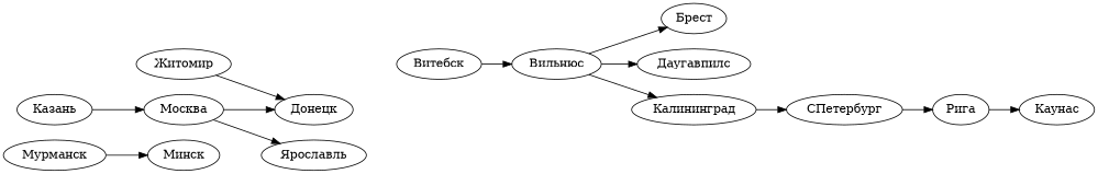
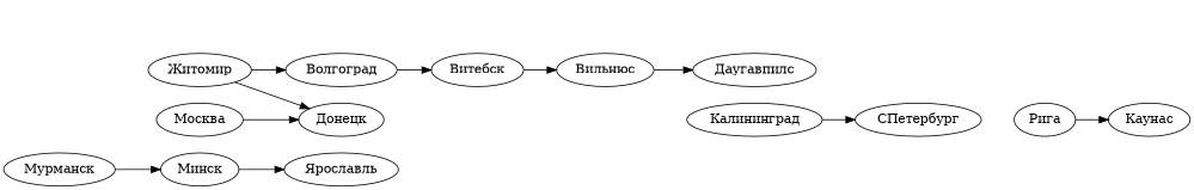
  digraph {
    rankdir=LR
-   "Казань"
    "Москва"
    "Донецк"
    "Житомир"
+   "Волгоград"
    "Витебск"
    "Вильнюс"
-   "Брест"
    "Даугавпилс"
    "Калининград"
    "СПетербург"
    "Рига"
    "Мурманск"
    "Минск"
    "Каунас"
    "Ярославль"
-   "Казань" -> "Москва"
    "Москва" -> "Донецк"
    "Житомир" -> "Донецк"
+   "Житомир" -> "Волгоград"
+   "Волгоград" -> "Витебск"
    "Витебск" -> "Вильнюс"
-   "Вильнюс" -> "Брест"
    "Вильнюс" -> "Даугавпилс"
-   "Вильнюс" -> "Калининград"
    "Калининград" -> "СПетербург"
-   "СПетербург" -> "Рига"
    "Рига" -> "Каунас"
    "Мурманск" -> "Минск"
-   "Москва" -> "Ярославль"
+   "Минск" -> "Ярославль"
  }
